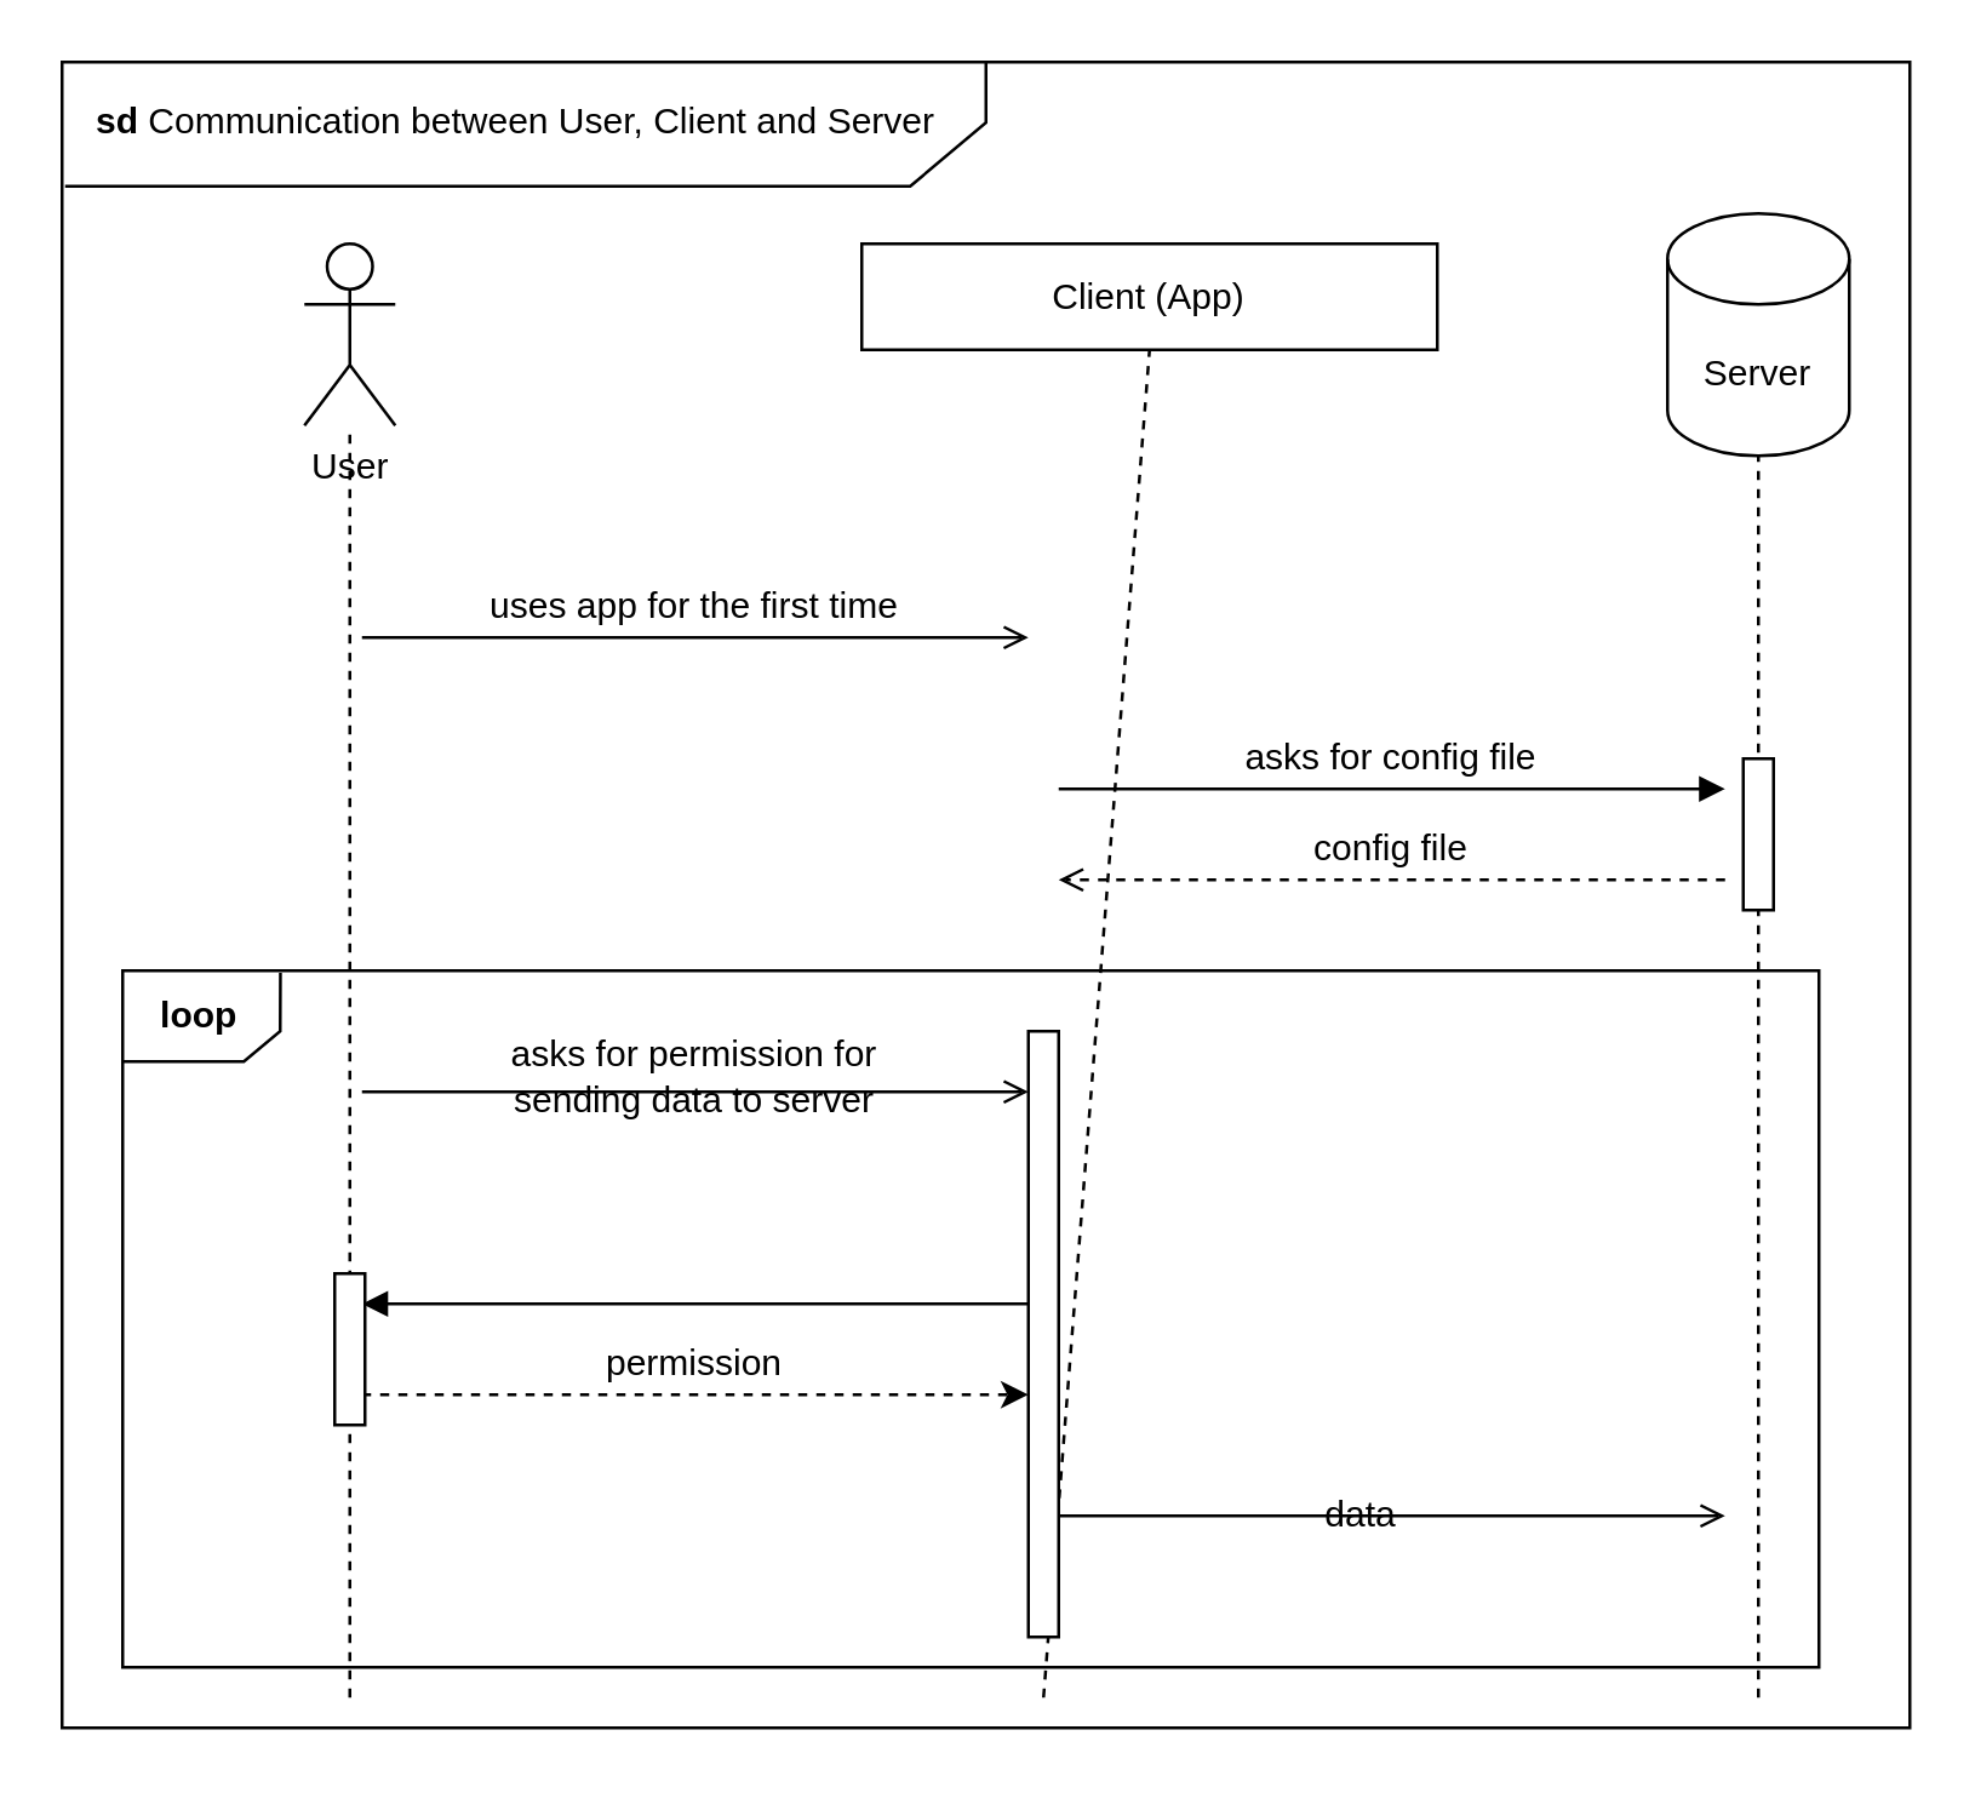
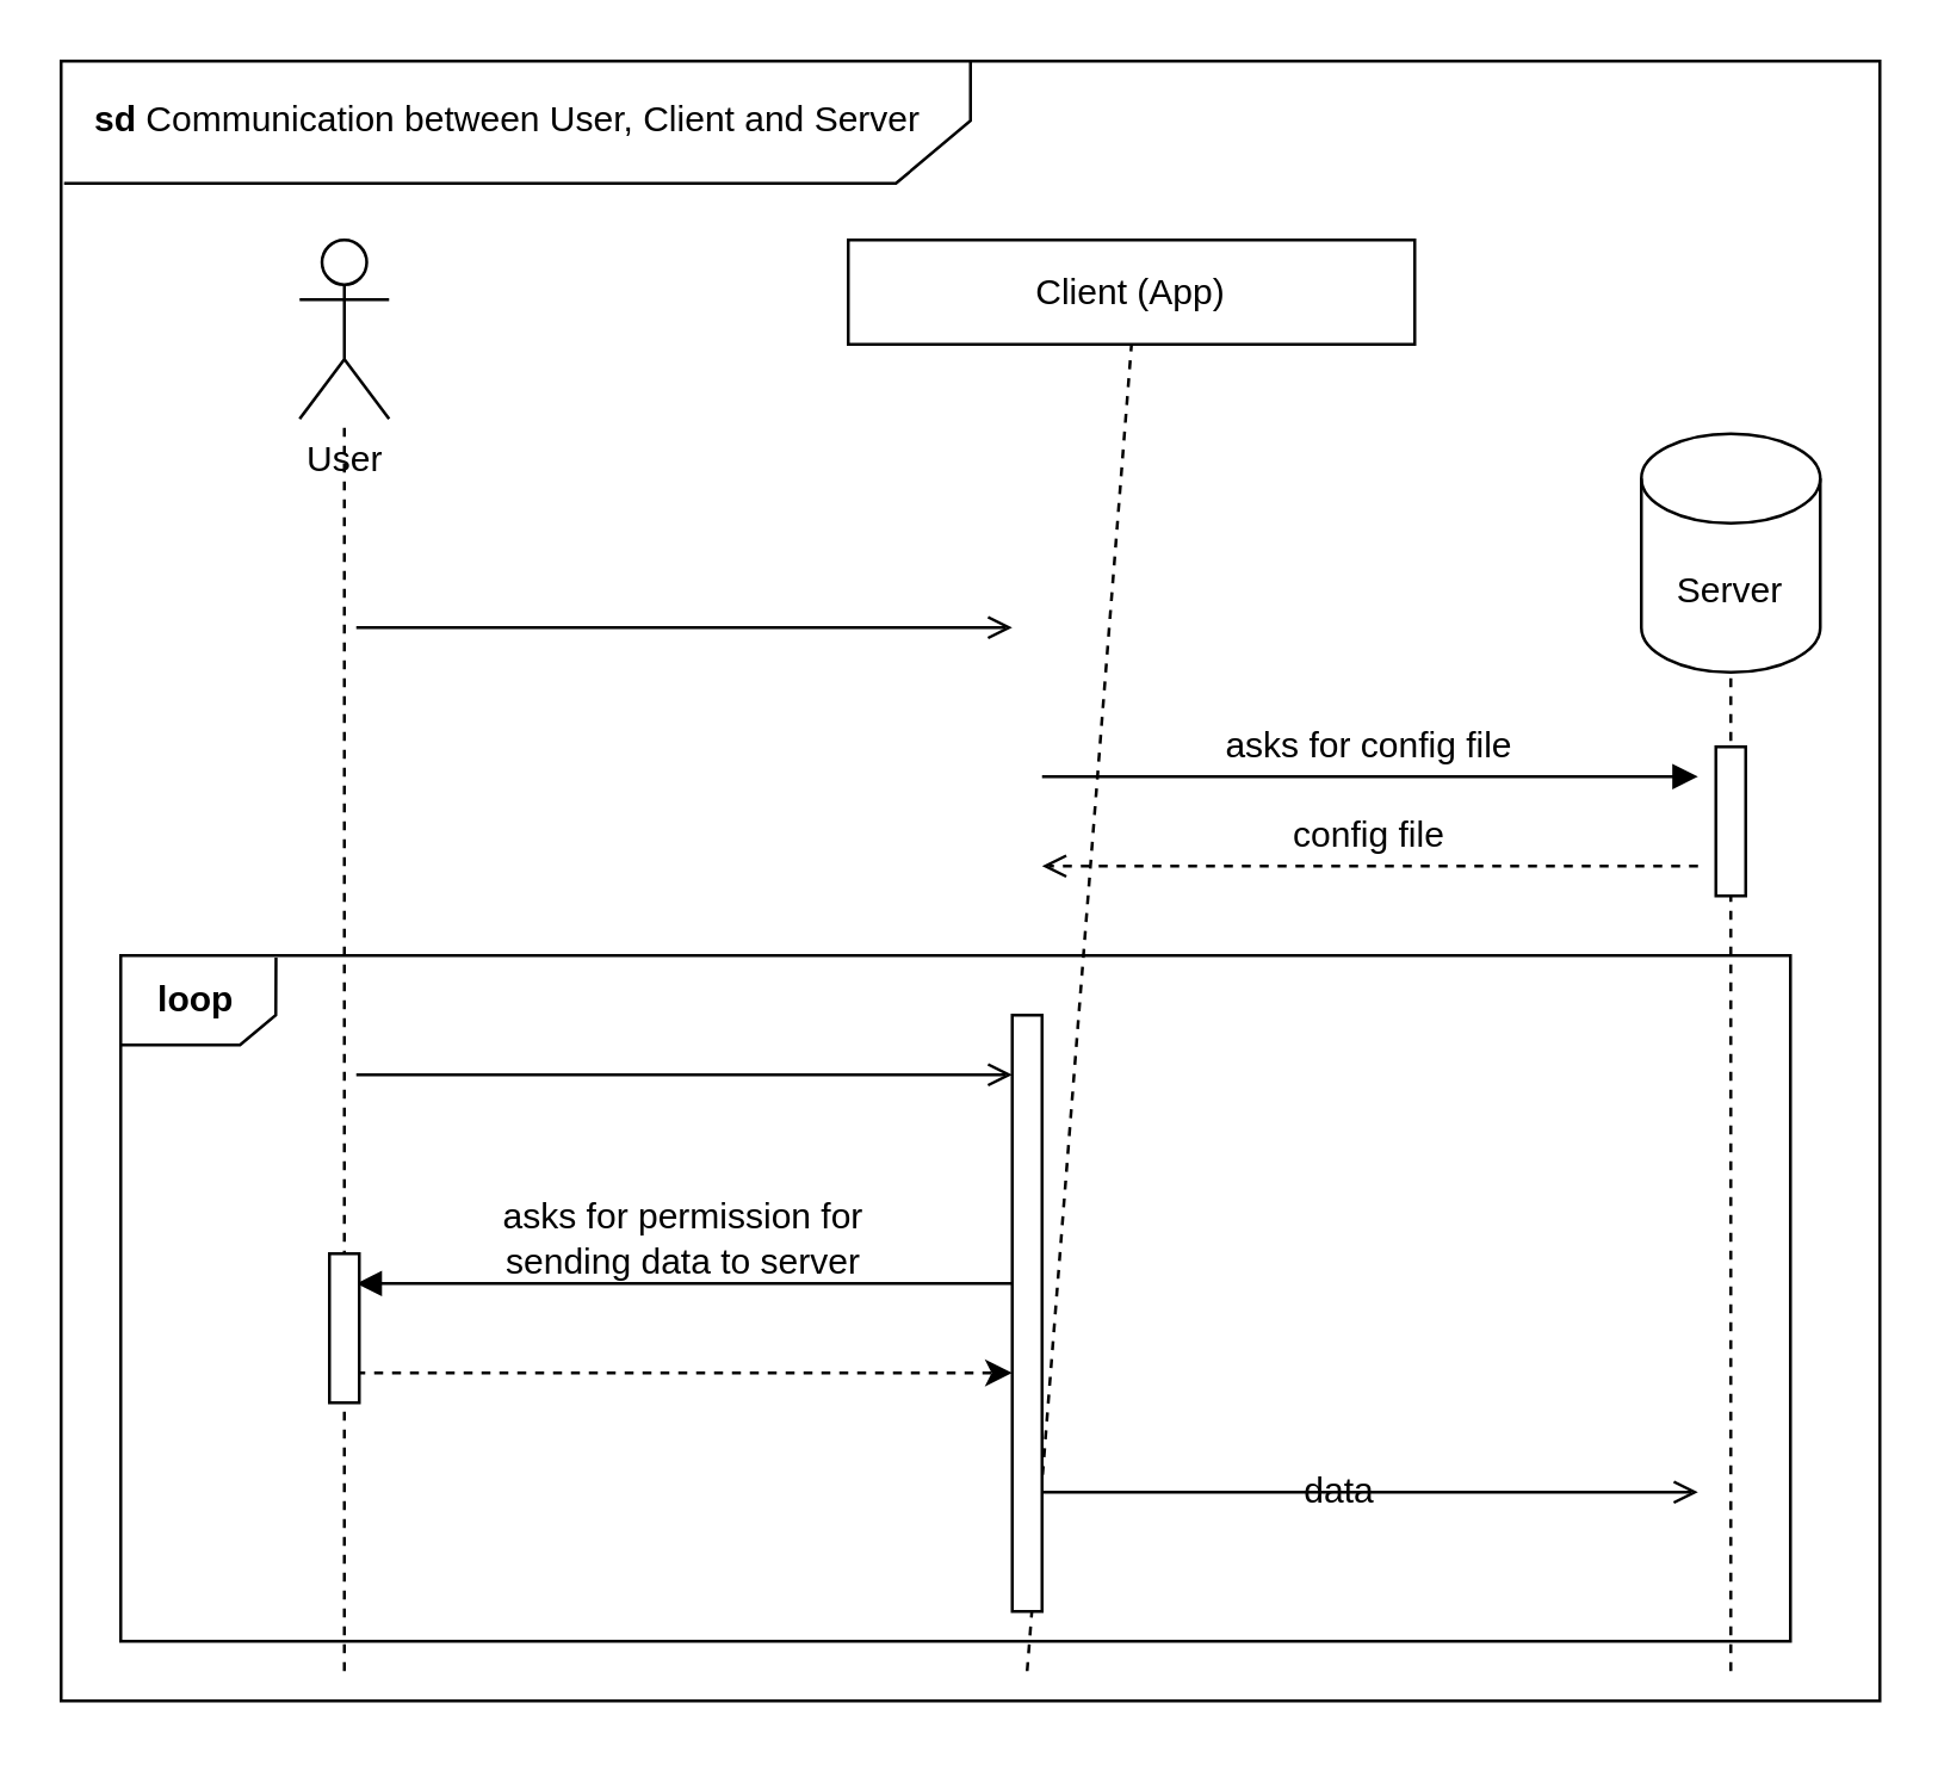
  <mxCell id="0" />
  <mxCell id="1" parent="0" />
  <mxCell id="2" value="" style="rounded=0;whiteSpace=wrap;html=1;fillColor=none;" parent="1" vertex="1"><mxGeometry x="20" y="20" width="610" height="550" as="geometry" /></mxCell>
  <mxCell id="3" value="" style="rounded=0;whiteSpace=wrap;html=1;fillColor=none;" parent="1" vertex="1"><mxGeometry x="40" y="320" width="560" height="230" as="geometry" /></mxCell>
  <mxCell id="4" value="" style="endArrow=none;html=1;rounded=0;entryX=0.093;entryY=0.003;entryDx=0;entryDy=0;entryPerimeter=0;" parent="1" target="3" edge="1"><mxGeometry width="50" height="50" relative="1" as="geometry"><mxPoint x="40" y="350" as="sourcePoint" /><mxPoint x="147" y="320" as="targetPoint" /><Array as="points"><mxPoint x="80" y="350" /><mxPoint x="92" y="340" /></Array></mxGeometry></mxCell>
  <mxCell id="5" value="&lt;font style=&quot;font-size: 12px&quot;&gt;&lt;b&gt;loop&lt;/b&gt;&lt;/font&gt;" style="text;html=1;strokeColor=none;fillColor=none;align=center;verticalAlign=middle;whiteSpace=wrap;rounded=0;" parent="1" vertex="1"><mxGeometry x="50" y="325" width="31" height="20" as="geometry" /></mxCell>
  <mxCell id="6" value="Client (App)" style="rounded=0;whiteSpace=wrap;html=1;fillColor=none;" parent="1" vertex="1"><mxGeometry x="284" y="80" width="190" height="35" as="geometry" /></mxCell>
  <mxCell id="7" value="&lt;div&gt;User&lt;/div&gt;" style="shape=umlActor;verticalLabelPosition=bottom;verticalAlign=top;html=1;outlineConnect=0;fillColor=none;" parent="1" vertex="1"><mxGeometry x="100" y="80" width="30" height="60" as="geometry" /></mxCell>
- <mxCell id="8" value="Server" style="shape=cylinder3;whiteSpace=wrap;html=1;boundedLbl=1;backgroundOutline=1;size=15;fillColor=none;" parent="1" vertex="1"><mxGeometry x="550" y="70" width="60" height="80" as="geometry" /></mxCell>
+ <mxCell id="8" value="Server" style="shape=cylinder3;whiteSpace=wrap;html=1;boundedLbl=1;backgroundOutline=1;size=15;fillColor=none;" parent="1" vertex="1"><mxGeometry x="550" y="145" width="60" height="80" as="geometry" /></mxCell>
  <mxCell id="9" value="" style="endArrow=none;dashed=1;html=1;" parent="1" target="7" edge="1"><mxGeometry width="50" height="50" relative="1" as="geometry"><mxPoint x="115" y="560" as="sourcePoint" /><mxPoint x="114.5" y="190" as="targetPoint" /></mxGeometry></mxCell>
  <mxCell id="10" value="" style="endArrow=classic;html=1;endFill=1;dashed=1;" parent="1" edge="1"><mxGeometry width="50" height="50" relative="1" as="geometry"><mxPoint x="119" y="460" as="sourcePoint" /><mxPoint x="339" y="460" as="targetPoint" /></mxGeometry></mxCell>
  <mxCell id="11" value="" style="endArrow=block;html=1;endFill=1;" parent="1" edge="1"><mxGeometry width="50" height="50" relative="1" as="geometry"><mxPoint x="339" y="430" as="sourcePoint" /><mxPoint x="119" y="430" as="targetPoint" /></mxGeometry></mxCell>
- <mxCell id="12" value="asks for permission for sending data to server" style="text;html=1;strokeColor=none;fillColor=none;align=center;verticalAlign=middle;whiteSpace=wrap;rounded=0;" parent="1" vertex="1"><mxGeometry x="159" y="340" width="140" height="30" as="geometry" /></mxCell>
- <mxCell id="13" value="permission" style="text;html=1;strokeColor=none;fillColor=none;align=center;verticalAlign=middle;whiteSpace=wrap;rounded=0;" parent="1" vertex="1"><mxGeometry x="159" y="440" width="140" height="20" as="geometry" /></mxCell>
+ <mxCell id="12" value="asks for permission for sending data to server" style="text;html=1;strokeColor=none;fillColor=none;align=center;verticalAlign=middle;whiteSpace=wrap;rounded=0;" parent="1" vertex="1"><mxGeometry x="159" y="400" width="140" height="30" as="geometry" /></mxCell>
  <mxCell id="14" value="" style="endArrow=block;html=1;endFill=1;" parent="1" edge="1"><mxGeometry width="50" height="50" relative="1" as="geometry"><mxPoint x="349" y="260" as="sourcePoint" /><mxPoint x="569" y="260" as="targetPoint" /></mxGeometry></mxCell>
  <mxCell id="15" value="" style="endArrow=open;html=1;endFill=0;dashed=1;" parent="1" edge="1"><mxGeometry width="50" height="50" relative="1" as="geometry"><mxPoint x="569" y="290" as="sourcePoint" /><mxPoint x="349" y="290" as="targetPoint" /></mxGeometry></mxCell>
  <mxCell id="16" value="config file" style="text;html=1;strokeColor=none;fillColor=none;align=center;verticalAlign=middle;whiteSpace=wrap;rounded=0;" parent="1" vertex="1"><mxGeometry x="389" y="270" width="140" height="20" as="geometry" /></mxCell>
  <mxCell id="17" value="asks for config file" style="text;html=1;strokeColor=none;fillColor=none;align=center;verticalAlign=middle;whiteSpace=wrap;rounded=0;" parent="1" vertex="1"><mxGeometry x="389" y="240" width="140" height="20" as="geometry" /></mxCell>
  <mxCell id="18" value="" style="endArrow=open;html=1;endFill=0;" parent="1" edge="1"><mxGeometry width="50" height="50" relative="1" as="geometry"><mxPoint x="119" y="360" as="sourcePoint" /><mxPoint x="339" y="360" as="targetPoint" /></mxGeometry></mxCell>
  <mxCell id="19" value="" style="endArrow=open;html=1;endFill=0;" parent="1" edge="1"><mxGeometry width="50" height="50" relative="1" as="geometry"><mxPoint x="349" y="500" as="sourcePoint" /><mxPoint x="569" y="500" as="targetPoint" /></mxGeometry></mxCell>
  <mxCell id="20" value="data" style="text;html=1;strokeColor=none;fillColor=none;align=center;verticalAlign=middle;whiteSpace=wrap;rounded=0;" parent="1" vertex="1"><mxGeometry x="379" y="490" width="140" height="20" as="geometry" /></mxCell>
  <mxCell id="21" value="" style="endArrow=none;html=1;entryX=0.5;entryY=0;entryDx=0;entryDy=0;rounded=0;" parent="1" target="2" edge="1"><mxGeometry width="50" height="50" relative="1" as="geometry"><mxPoint x="21" y="61" as="sourcePoint" /><mxPoint x="740" y="40" as="targetPoint" /><Array as="points"><mxPoint x="300" y="61" /><mxPoint x="325" y="40" /></Array></mxGeometry></mxCell>
  <mxCell id="22" value="&lt;font style=&quot;font-size: 12px&quot;&gt;&lt;b&gt;sd&lt;/b&gt; &lt;font style=&quot;font-size: 12px&quot;&gt;Communication between User, Client and Server&lt;/font&gt;&lt;/font&gt;" style="text;html=1;strokeColor=none;fillColor=none;align=center;verticalAlign=middle;whiteSpace=wrap;rounded=0;" parent="1" vertex="1"><mxGeometry x="30" y="30" width="280" height="20" as="geometry" /></mxCell>
  <mxCell id="23" value="" style="endArrow=none;dashed=1;html=1;entryX=0.5;entryY=1;entryDx=0;entryDy=0;entryPerimeter=0;" parent="1" target="8" edge="1"><mxGeometry width="50" height="50" relative="1" as="geometry"><mxPoint x="580" y="560" as="sourcePoint" /><mxPoint x="579.5" y="190" as="targetPoint" /><Array as="points"><mxPoint x="580" y="370" /></Array></mxGeometry></mxCell>
  <mxCell id="24" value="" style="endArrow=open;html=1;endFill=0;" parent="1" edge="1"><mxGeometry width="50" height="50" relative="1" as="geometry"><mxPoint x="119" y="210" as="sourcePoint" /><mxPoint x="339" y="210" as="targetPoint" /></mxGeometry></mxCell>
- <mxCell id="25" value="uses app for the first time" style="text;html=1;strokeColor=none;fillColor=none;align=center;verticalAlign=middle;whiteSpace=wrap;rounded=0;" parent="1" vertex="1"><mxGeometry x="139" y="190" width="180" height="20" as="geometry" /></mxCell>
  <mxCell id="26" value="" style="rounded=0;whiteSpace=wrap;html=1;fillColor=#FFFFFF;" parent="1" vertex="1"><mxGeometry x="575" y="250" width="10" height="50" as="geometry" /></mxCell>
  <mxCell id="27" value="" style="endArrow=none;dashed=1;html=1;entryX=0.5;entryY=1;entryDx=0;entryDy=0;" parent="1" target="6" edge="1"><mxGeometry width="50" height="50" relative="1" as="geometry"><mxPoint x="344" y="560" as="sourcePoint" /><mxPoint x="344" y="300" as="targetPoint" /></mxGeometry></mxCell>
  <mxCell id="28" value="" style="rounded=0;whiteSpace=wrap;html=1;" parent="1" vertex="1"><mxGeometry x="110" y="420" width="10" height="50" as="geometry" /></mxCell>
  <mxCell id="29" value="" style="rounded=0;whiteSpace=wrap;html=1;" parent="1" vertex="1"><mxGeometry x="339" y="340" width="10" height="200" as="geometry" /></mxCell>
